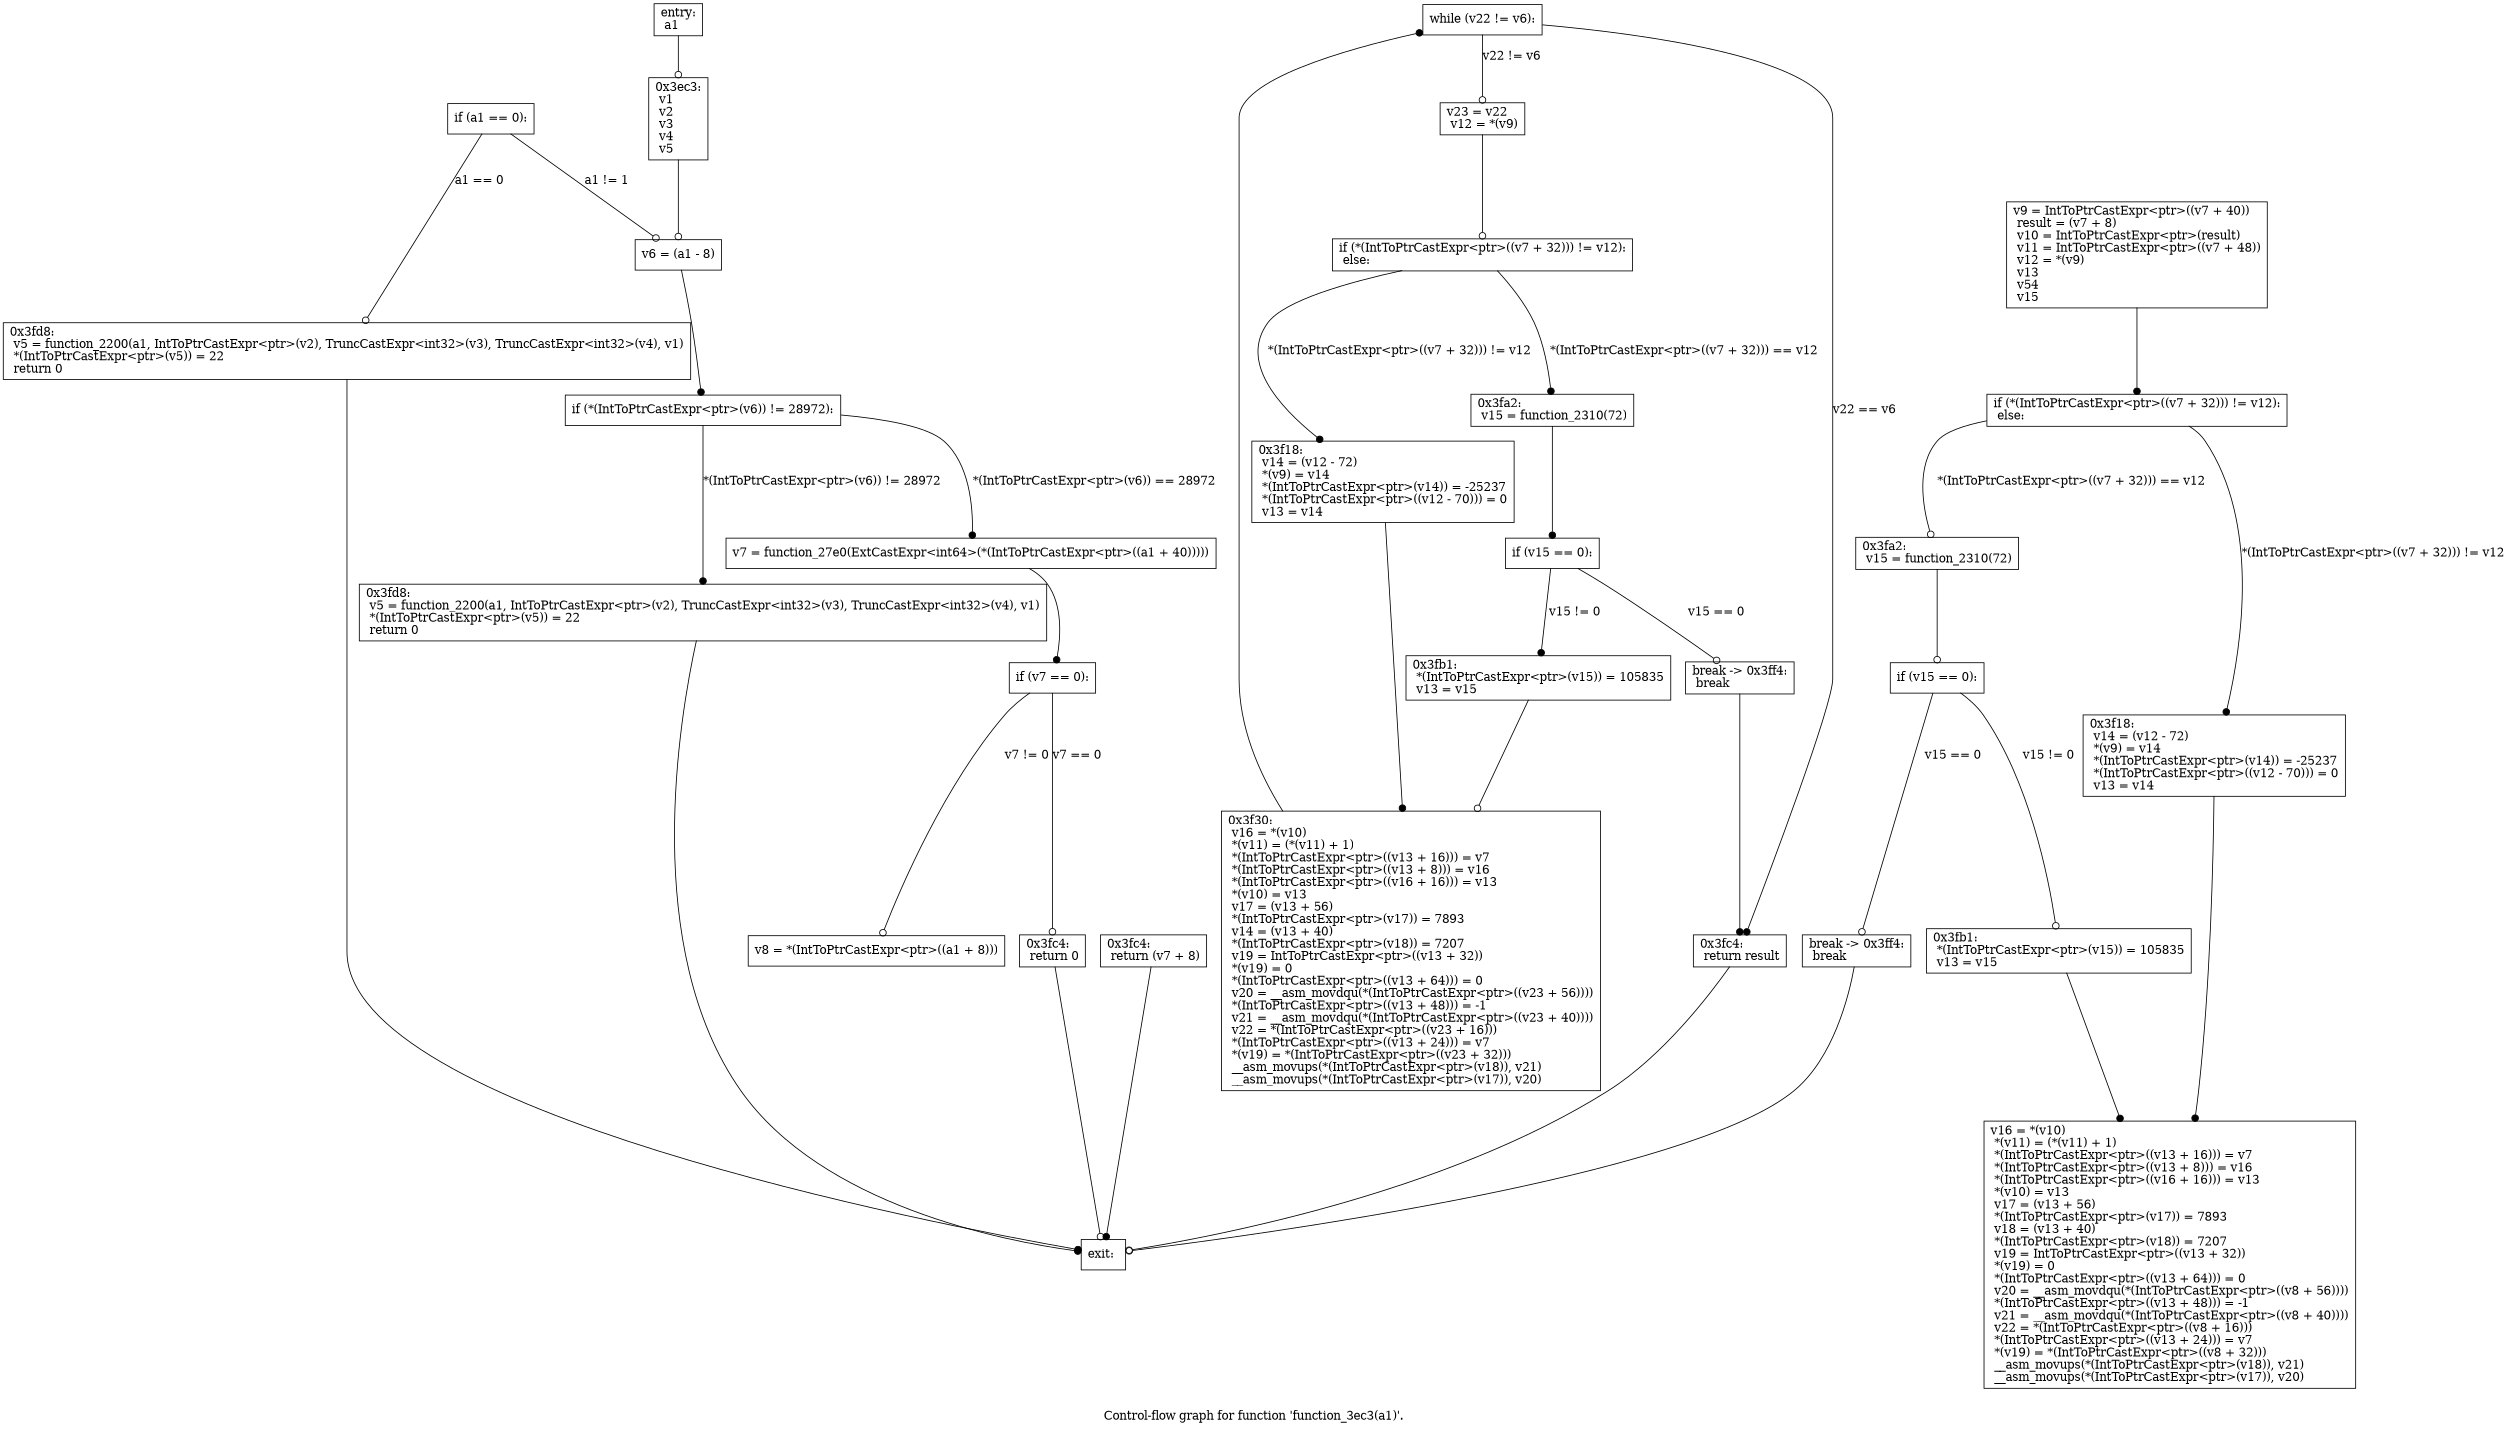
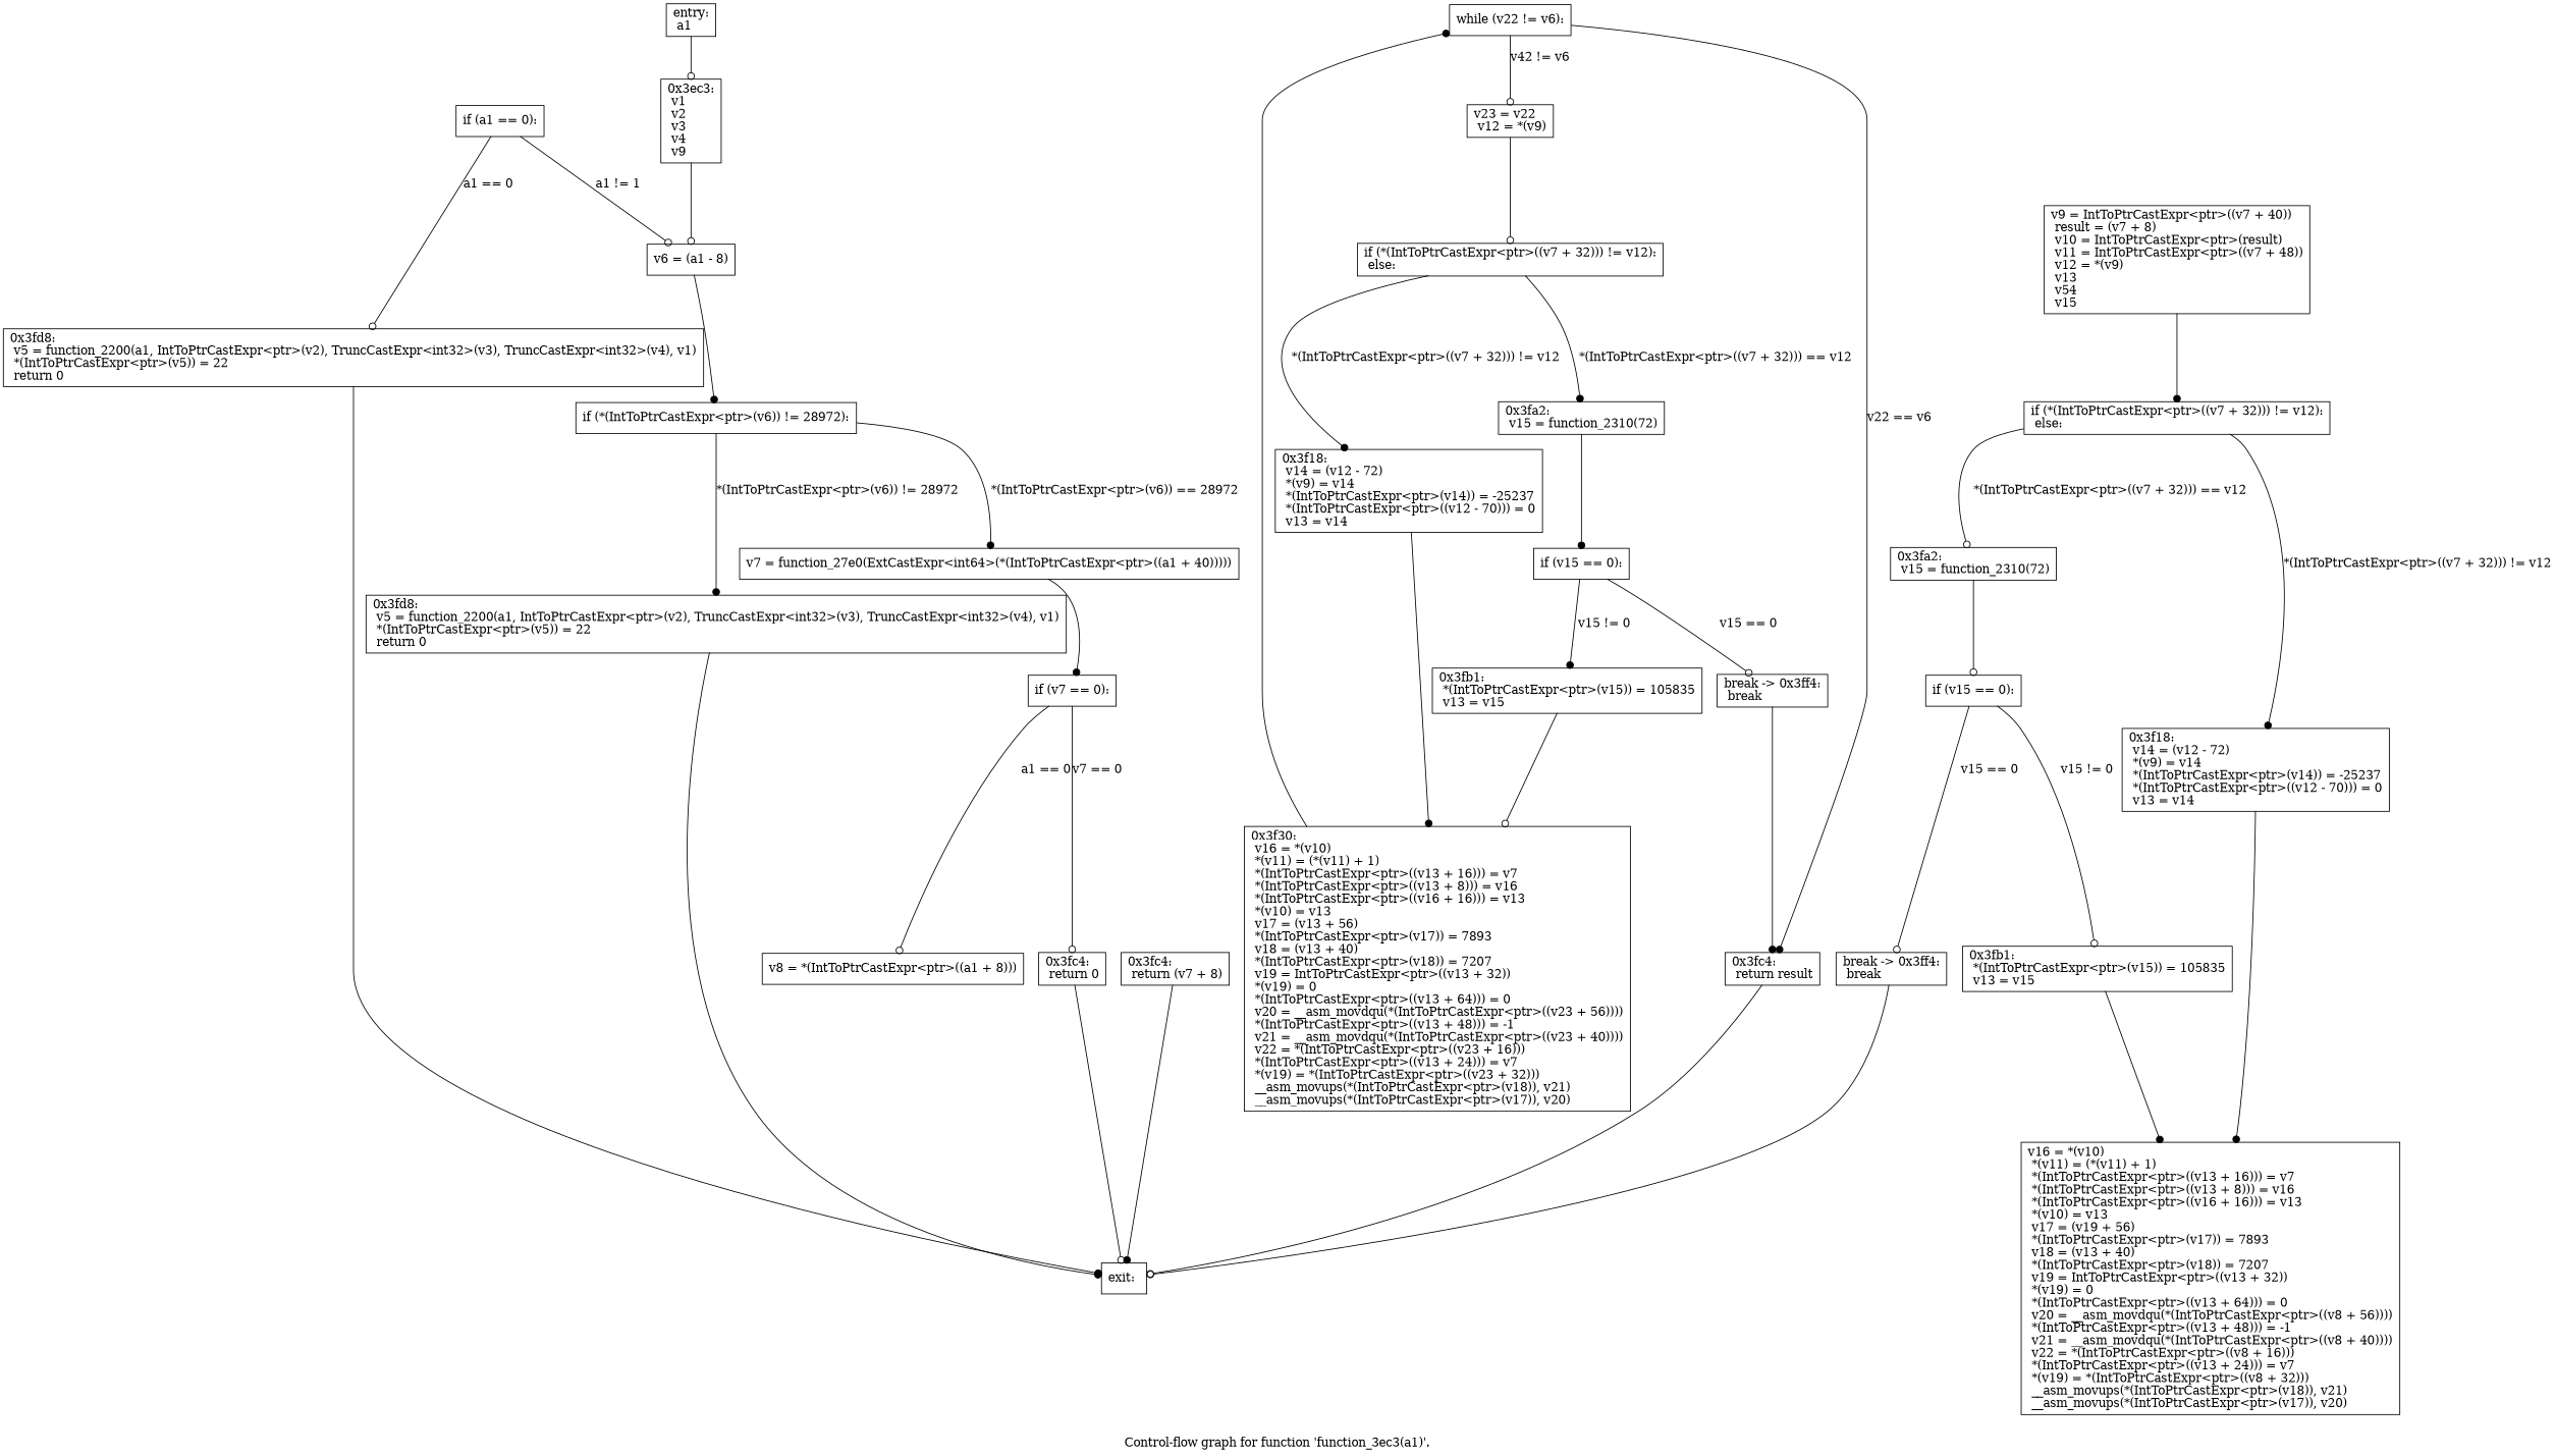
  digraph {
    label="Control-flow graph for function 'function_3ec3(a1)'."
    node [shape=record]
    edge [arrowhead=dot]
    n1 [label="{entry:\l  a1\l}"]
-   n2 [label="{0x3ec3:\l  v1\l  v2\l  v3\l  v4\l  v5\l}"]
+   n2 [label="{0x3ec3:\l  v1\l  v2\l  v3\l  v4\l  v9\l}"]
    n3 [label="{  v6 = (a1 - 8)\l}"]
    n4 [label="{  if (a1 == 0):\l}"]
    n5 [label="{0x3fd8:\l  v5 = function_2200(a1, IntToPtrCastExpr\<ptr\>(v2), TruncCastExpr\<int32\>(v3), TruncCastExpr\<int32\>(v4), v1)\l  *(IntToPtrCastExpr\<ptr\>(v5)) = 22\l  return 0\l}"]
    n6 [label="{exit:\l}"]
    n7 [label="{  if (*(IntToPtrCastExpr\<ptr\>(v6)) != 28972):\l}"]
    n8 [label="{0x3fd8:\l  v5 = function_2200(a1, IntToPtrCastExpr\<ptr\>(v2), TruncCastExpr\<int32\>(v3), TruncCastExpr\<int32\>(v4), v1)\l  *(IntToPtrCastExpr\<ptr\>(v5)) = 22\l  return 0\l}"]
    n9 [label="{  v7 = function_27e0(ExtCastExpr\<int64\>(*(IntToPtrCastExpr\<ptr\>((a1 + 40)))))\l}"]
    n10 [label="{  if (v7 == 0):\l}"]
    n11 [label="{0x3fc4:\l  return 0\l}"]
    n12 [label="{  v8 = *(IntToPtrCastExpr\<ptr\>((a1 + 8)))\l}"]
    n13 [label="{0x3fc4:\l  return (v7 + 8)\l}"]
    n14 [label="{  v9 = IntToPtrCastExpr\<ptr\>((v7 + 40))\l  result = (v7 + 8)\l  v10 = IntToPtrCastExpr\<ptr\>(result)\l  v11 = IntToPtrCastExpr\<ptr\>((v7 + 48))\l  v12 = *(v9)\l  v13\l  v54\l  v15\l}"]
    n15 [label="{  if (*(IntToPtrCastExpr\<ptr\>((v7 + 32))) != v12):\l  else:\l}"]
    n16 [label="{0x3f18:\l  v14 = (v12 - 72)\l  *(v9) = v14\l  *(IntToPtrCastExpr\<ptr\>(v14)) = -25237\l  *(IntToPtrCastExpr\<ptr\>((v12 - 70))) = 0\l  v13 = v14\l}"]
    n17 [label="{0x3fa2:\l  v15 = function_2310(72)\l}"]
-   n18 [label="{  v16 = *(v10)\l  *(v11) = (*(v11) + 1)\l  *(IntToPtrCastExpr\<ptr\>((v13 + 16))) = v7\l  *(IntToPtrCastExpr\<ptr\>((v13 + 8))) = v16\l  *(IntToPtrCastExpr\<ptr\>((v16 + 16))) = v13\l  *(v10) = v13\l  v17 = (v13 + 56)\l  *(IntToPtrCastExpr\<ptr\>(v17)) = 7893\l  v18 = (v13 + 40)\l  *(IntToPtrCastExpr\<ptr\>(v18)) = 7207\l  v19 = IntToPtrCastExpr\<ptr\>((v13 + 32))\l  *(v19) = 0\l  *(IntToPtrCastExpr\<ptr\>((v13 + 64))) = 0\l  v20 = __asm_movdqu(*(IntToPtrCastExpr\<ptr\>((v8 + 56))))\l  *(IntToPtrCastExpr\<ptr\>((v13 + 48))) = -1\l  v21 = __asm_movdqu(*(IntToPtrCastExpr\<ptr\>((v8 + 40))))\l  v22 = *(IntToPtrCastExpr\<ptr\>((v8 + 16)))\l  *(IntToPtrCastExpr\<ptr\>((v13 + 24))) = v7\l  *(v19) = *(IntToPtrCastExpr\<ptr\>((v8 + 32)))\l  __asm_movups(*(IntToPtrCastExpr\<ptr\>(v18)), v21)\l  __asm_movups(*(IntToPtrCastExpr\<ptr\>(v17)), v20)\l}"]
+   n18 [label="{  v16 = *(v10)\l  *(v11) = (*(v11) + 1)\l  *(IntToPtrCastExpr\<ptr\>((v13 + 16))) = v7\l  *(IntToPtrCastExpr\<ptr\>((v13 + 8))) = v16\l  *(IntToPtrCastExpr\<ptr\>((v16 + 16))) = v13\l  *(v10) = v13\l  v17 = (v19 + 56)\l  *(IntToPtrCastExpr\<ptr\>(v17)) = 7893\l  v18 = (v13 + 40)\l  *(IntToPtrCastExpr\<ptr\>(v18)) = 7207\l  v19 = IntToPtrCastExpr\<ptr\>((v13 + 32))\l  *(v19) = 0\l  *(IntToPtrCastExpr\<ptr\>((v13 + 64))) = 0\l  v20 = __asm_movdqu(*(IntToPtrCastExpr\<ptr\>((v8 + 56))))\l  *(IntToPtrCastExpr\<ptr\>((v13 + 48))) = -1\l  v21 = __asm_movdqu(*(IntToPtrCastExpr\<ptr\>((v8 + 40))))\l  v22 = *(IntToPtrCastExpr\<ptr\>((v8 + 16)))\l  *(IntToPtrCastExpr\<ptr\>((v13 + 24))) = v7\l  *(v19) = *(IntToPtrCastExpr\<ptr\>((v8 + 32)))\l  __asm_movups(*(IntToPtrCastExpr\<ptr\>(v18)), v21)\l  __asm_movups(*(IntToPtrCastExpr\<ptr\>(v17)), v20)\l}"]
    n19 [label="{  if (v15 == 0):\l}"]
    n20 [label="{break -\> 0x3ff4:\l  break\l}"]
    n21 [label="{0x3fb1:\l  *(IntToPtrCastExpr\<ptr\>(v15)) = 105835\l  v13 = v15\l}"]
    n22 [label="{  while (v22 != v6):\l}"]
    n23 [label="{  v23 = v22\l  v12 = *(v9)\l}"]
    n24 [label="{0x3fc4:\l  return result\l}"]
    n25 [label="{  if (*(IntToPtrCastExpr\<ptr\>((v7 + 32))) != v12):\l  else:\l}"]
    n26 [label="{0x3f18:\l  v14 = (v12 - 72)\l  *(v9) = v14\l  *(IntToPtrCastExpr\<ptr\>(v14)) = -25237\l  *(IntToPtrCastExpr\<ptr\>((v12 - 70))) = 0\l  v13 = v14\l}"]
    n27 [label="{0x3fa2:\l  v15 = function_2310(72)\l}"]
-   n28 [label="{0x3f30:\l  v16 = *(v10)\l  *(v11) = (*(v11) + 1)\l  *(IntToPtrCastExpr\<ptr\>((v13 + 16))) = v7\l  *(IntToPtrCastExpr\<ptr\>((v13 + 8))) = v16\l  *(IntToPtrCastExpr\<ptr\>((v16 + 16))) = v13\l  *(v10) = v13\l  v17 = (v13 + 56)\l  *(IntToPtrCastExpr\<ptr\>(v17)) = 7893\l  v14 = (v13 + 40)\l  *(IntToPtrCastExpr\<ptr\>(v18)) = 7207\l  v19 = IntToPtrCastExpr\<ptr\>((v13 + 32))\l  *(v19) = 0\l  *(IntToPtrCastExpr\<ptr\>((v13 + 64))) = 0\l  v20 = __asm_movdqu(*(IntToPtrCastExpr\<ptr\>((v23 + 56))))\l  *(IntToPtrCastExpr\<ptr\>((v13 + 48))) = -1\l  v21 = __asm_movdqu(*(IntToPtrCastExpr\<ptr\>((v23 + 40))))\l  v22 = *(IntToPtrCastExpr\<ptr\>((v23 + 16)))\l  *(IntToPtrCastExpr\<ptr\>((v13 + 24))) = v7\l  *(v19) = *(IntToPtrCastExpr\<ptr\>((v23 + 32)))\l  __asm_movups(*(IntToPtrCastExpr\<ptr\>(v18)), v21)\l  __asm_movups(*(IntToPtrCastExpr\<ptr\>(v17)), v20)\l}"]
+   n28 [label="{0x3f30:\l  v16 = *(v10)\l  *(v11) = (*(v11) + 1)\l  *(IntToPtrCastExpr\<ptr\>((v13 + 16))) = v7\l  *(IntToPtrCastExpr\<ptr\>((v13 + 8))) = v16\l  *(IntToPtrCastExpr\<ptr\>((v16 + 16))) = v13\l  *(v10) = v13\l  v17 = (v13 + 56)\l  *(IntToPtrCastExpr\<ptr\>(v17)) = 7893\l  v18 = (v13 + 40)\l  *(IntToPtrCastExpr\<ptr\>(v18)) = 7207\l  v19 = IntToPtrCastExpr\<ptr\>((v13 + 32))\l  *(v19) = 0\l  *(IntToPtrCastExpr\<ptr\>((v13 + 64))) = 0\l  v20 = __asm_movdqu(*(IntToPtrCastExpr\<ptr\>((v23 + 56))))\l  *(IntToPtrCastExpr\<ptr\>((v13 + 48))) = -1\l  v21 = __asm_movdqu(*(IntToPtrCastExpr\<ptr\>((v23 + 40))))\l  v22 = *(IntToPtrCastExpr\<ptr\>((v23 + 16)))\l  *(IntToPtrCastExpr\<ptr\>((v13 + 24))) = v7\l  *(v19) = *(IntToPtrCastExpr\<ptr\>((v23 + 32)))\l  __asm_movups(*(IntToPtrCastExpr\<ptr\>(v18)), v21)\l  __asm_movups(*(IntToPtrCastExpr\<ptr\>(v17)), v20)\l}"]
    n29 [label="{  if (v15 == 0):\l}"]
    n30 [label="{break -\> 0x3ff4:\l  break\l}"]
    n31 [label="{0x3fb1:\l  *(IntToPtrCastExpr\<ptr\>(v15)) = 105835\l  v13 = v15\l}"]
    n1 -> n2 [arrowhead=odot]
    n2 -> n3 [arrowhead=odot]
    n3 -> n7
    n4 -> n3 [arrowhead=odot label="a1 != 1"]
    n4 -> n5 [arrowhead=odot label="a1 == 0"]
    n5 -> n6
    n7 -> n8 [label="*(IntToPtrCastExpr\<ptr\>(v6)) != 28972"]
    n7 -> n9 [label="*(IntToPtrCastExpr\<ptr\>(v6)) == 28972"]
    n8 -> n6
    n9 -> n10
    n10 -> n11 [arrowhead=odot label="v7 == 0"]
-   n10 -> n12 [arrowhead=odot label="v7 != 0"]
+   n10 -> n12 [arrowhead=odot label="a1 == 0"]
    n11 -> n6 [arrowhead=odot]
    n13 -> n6
    n14 -> n15
    n15 -> n16 [label="*(IntToPtrCastExpr\<ptr\>((v7 + 32))) != v12"]
    n15 -> n17 [arrowhead=odot label="*(IntToPtrCastExpr\<ptr\>((v7 + 32))) == v12"]
    n16 -> n18
    n17 -> n19 [arrowhead=odot]
    n19 -> n20 [arrowhead=odot label="v15 == 0"]
    n19 -> n21 [arrowhead=odot label="v15 != 0"]
    n20 -> n6 [arrowhead=odot]
    n21 -> n18
-   n22 -> n23 [arrowhead=odot label="v22 != v6"]
+   n22 -> n23 [arrowhead=odot label="v42 != v6"]
    n22 -> n24 [label="v22 == v6"]
    n23 -> n25 [arrowhead=odot]
    n24 -> n6 [arrowhead=odot]
    n25 -> n26 [label="*(IntToPtrCastExpr\<ptr\>((v7 + 32))) != v12"]
    n25 -> n27 [label="*(IntToPtrCastExpr\<ptr\>((v7 + 32))) == v12"]
    n26 -> n28
    n27 -> n29
    n28 -> n22
    n29 -> n30 [arrowhead=odot label="v15 == 0"]
    n29 -> n31 [label="v15 != 0"]
    n30 -> n24
    n31 -> n28 [arrowhead=odot]
  }
